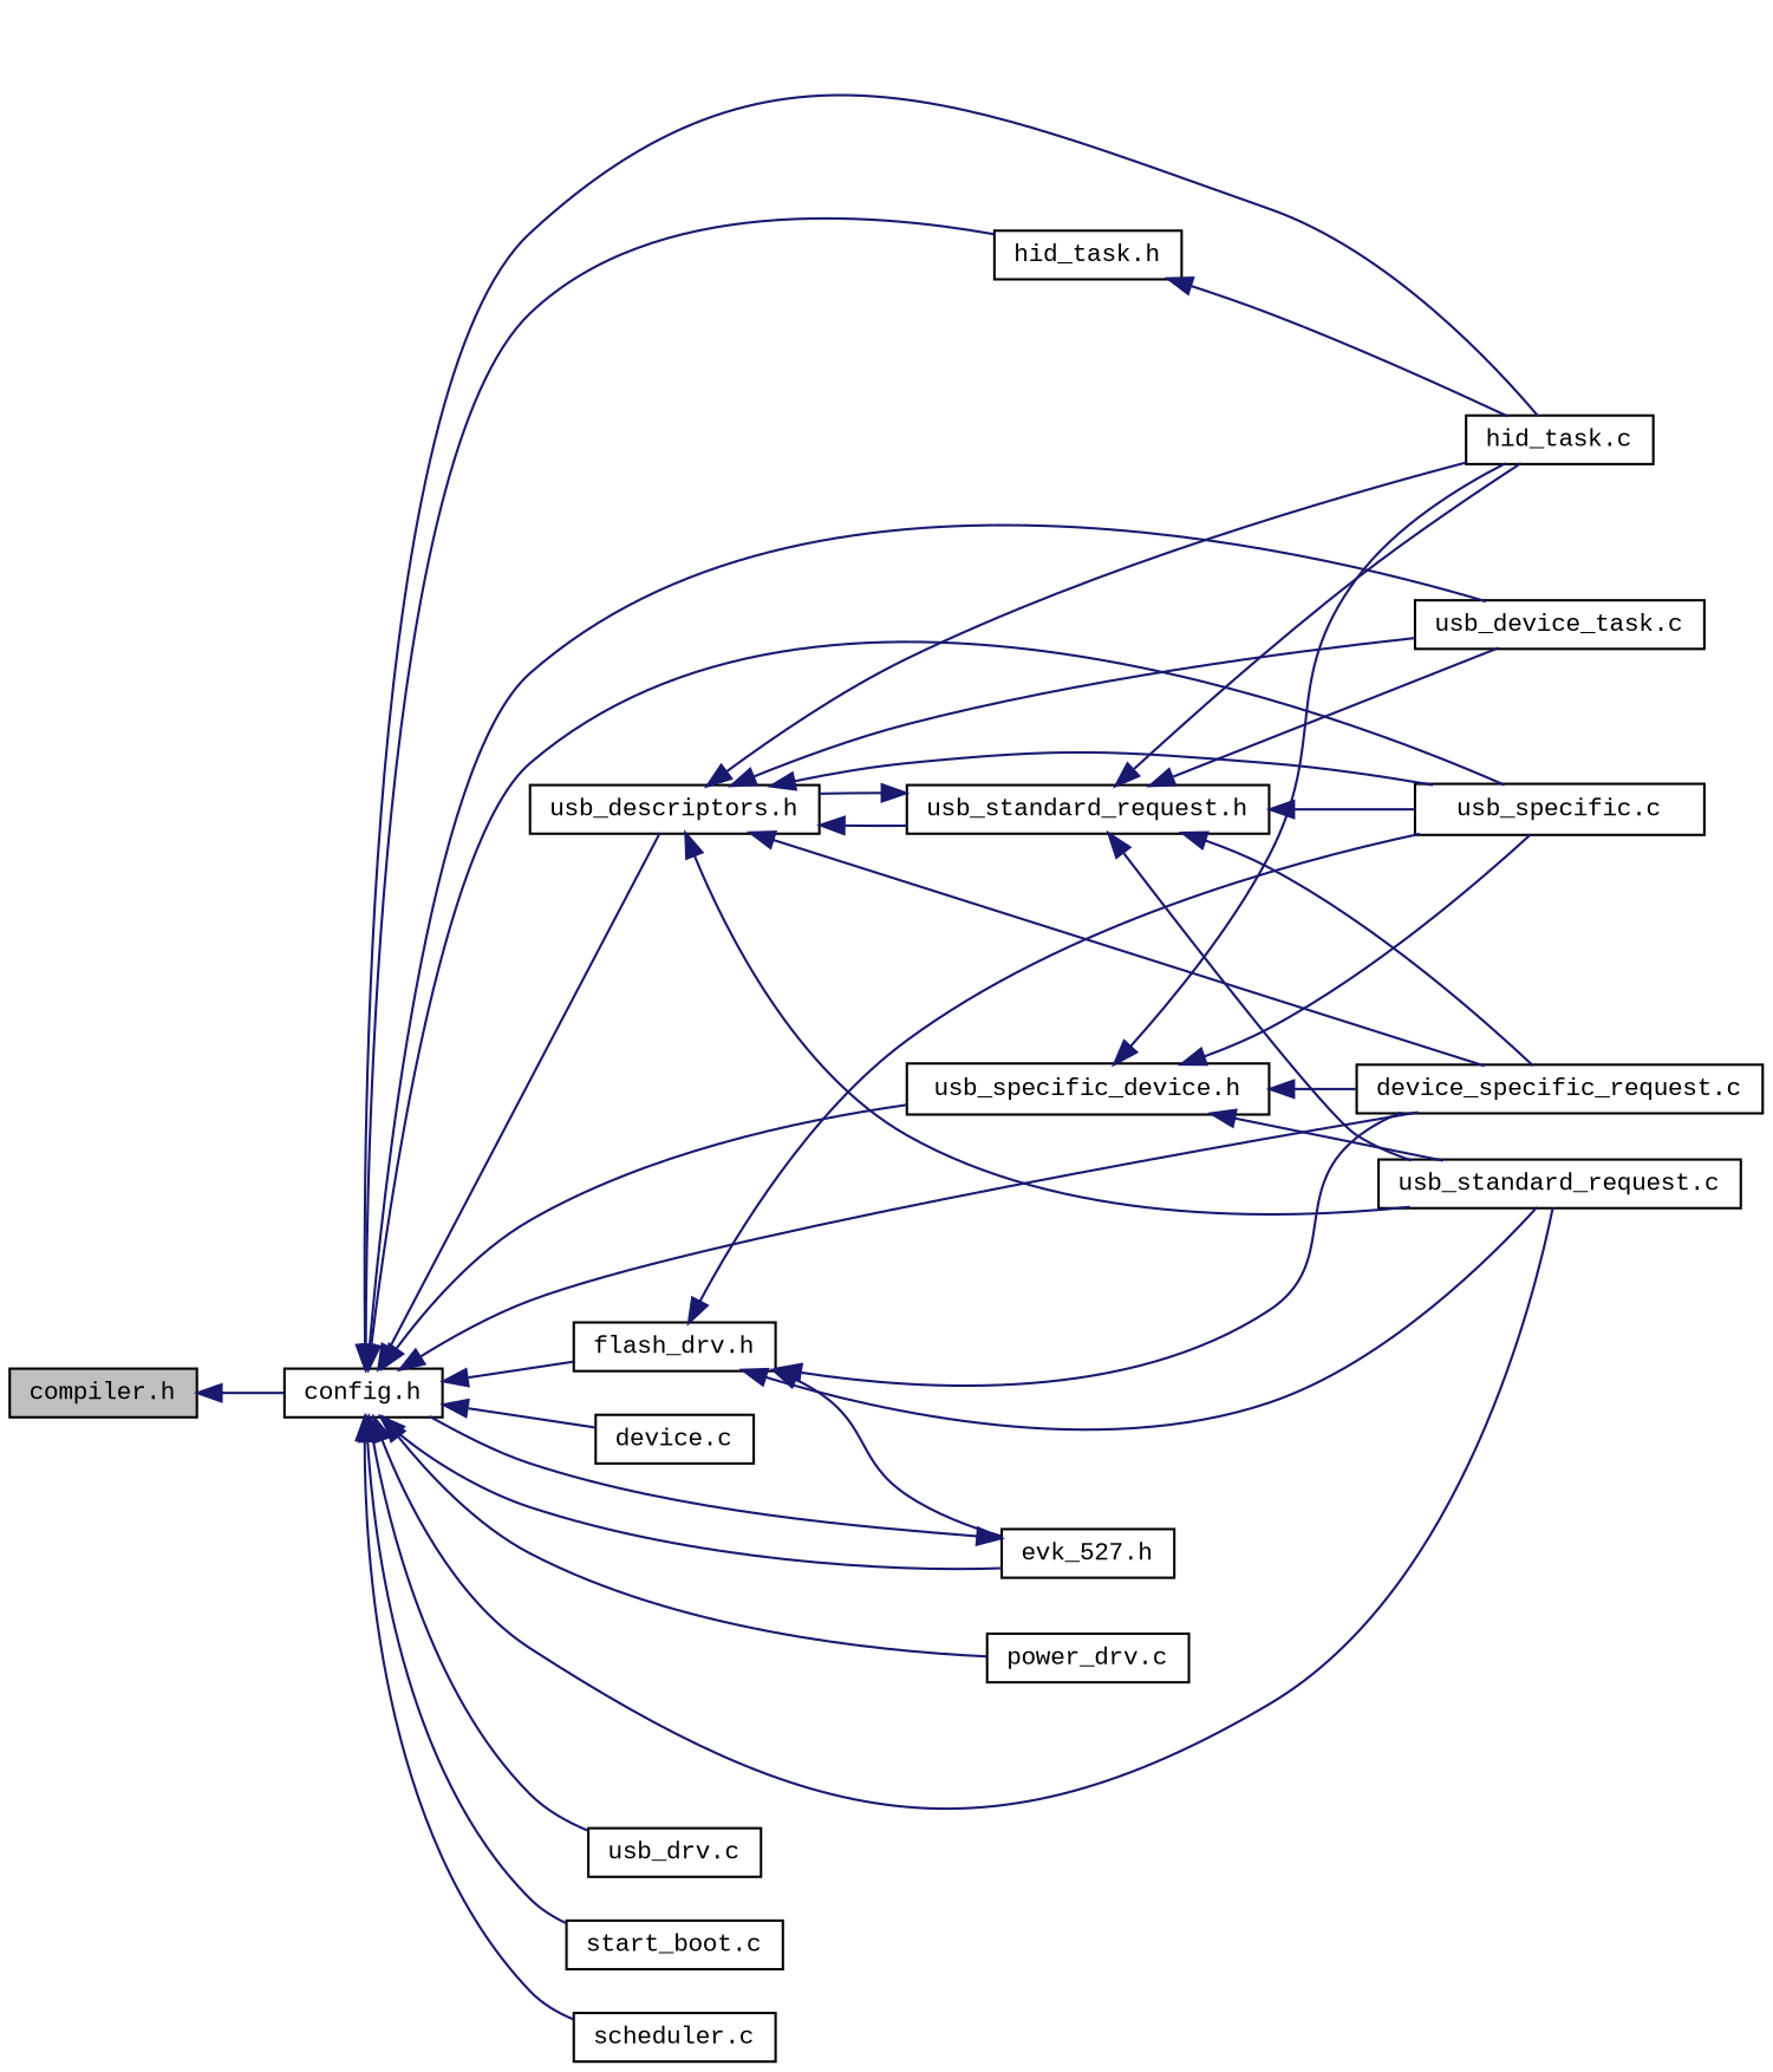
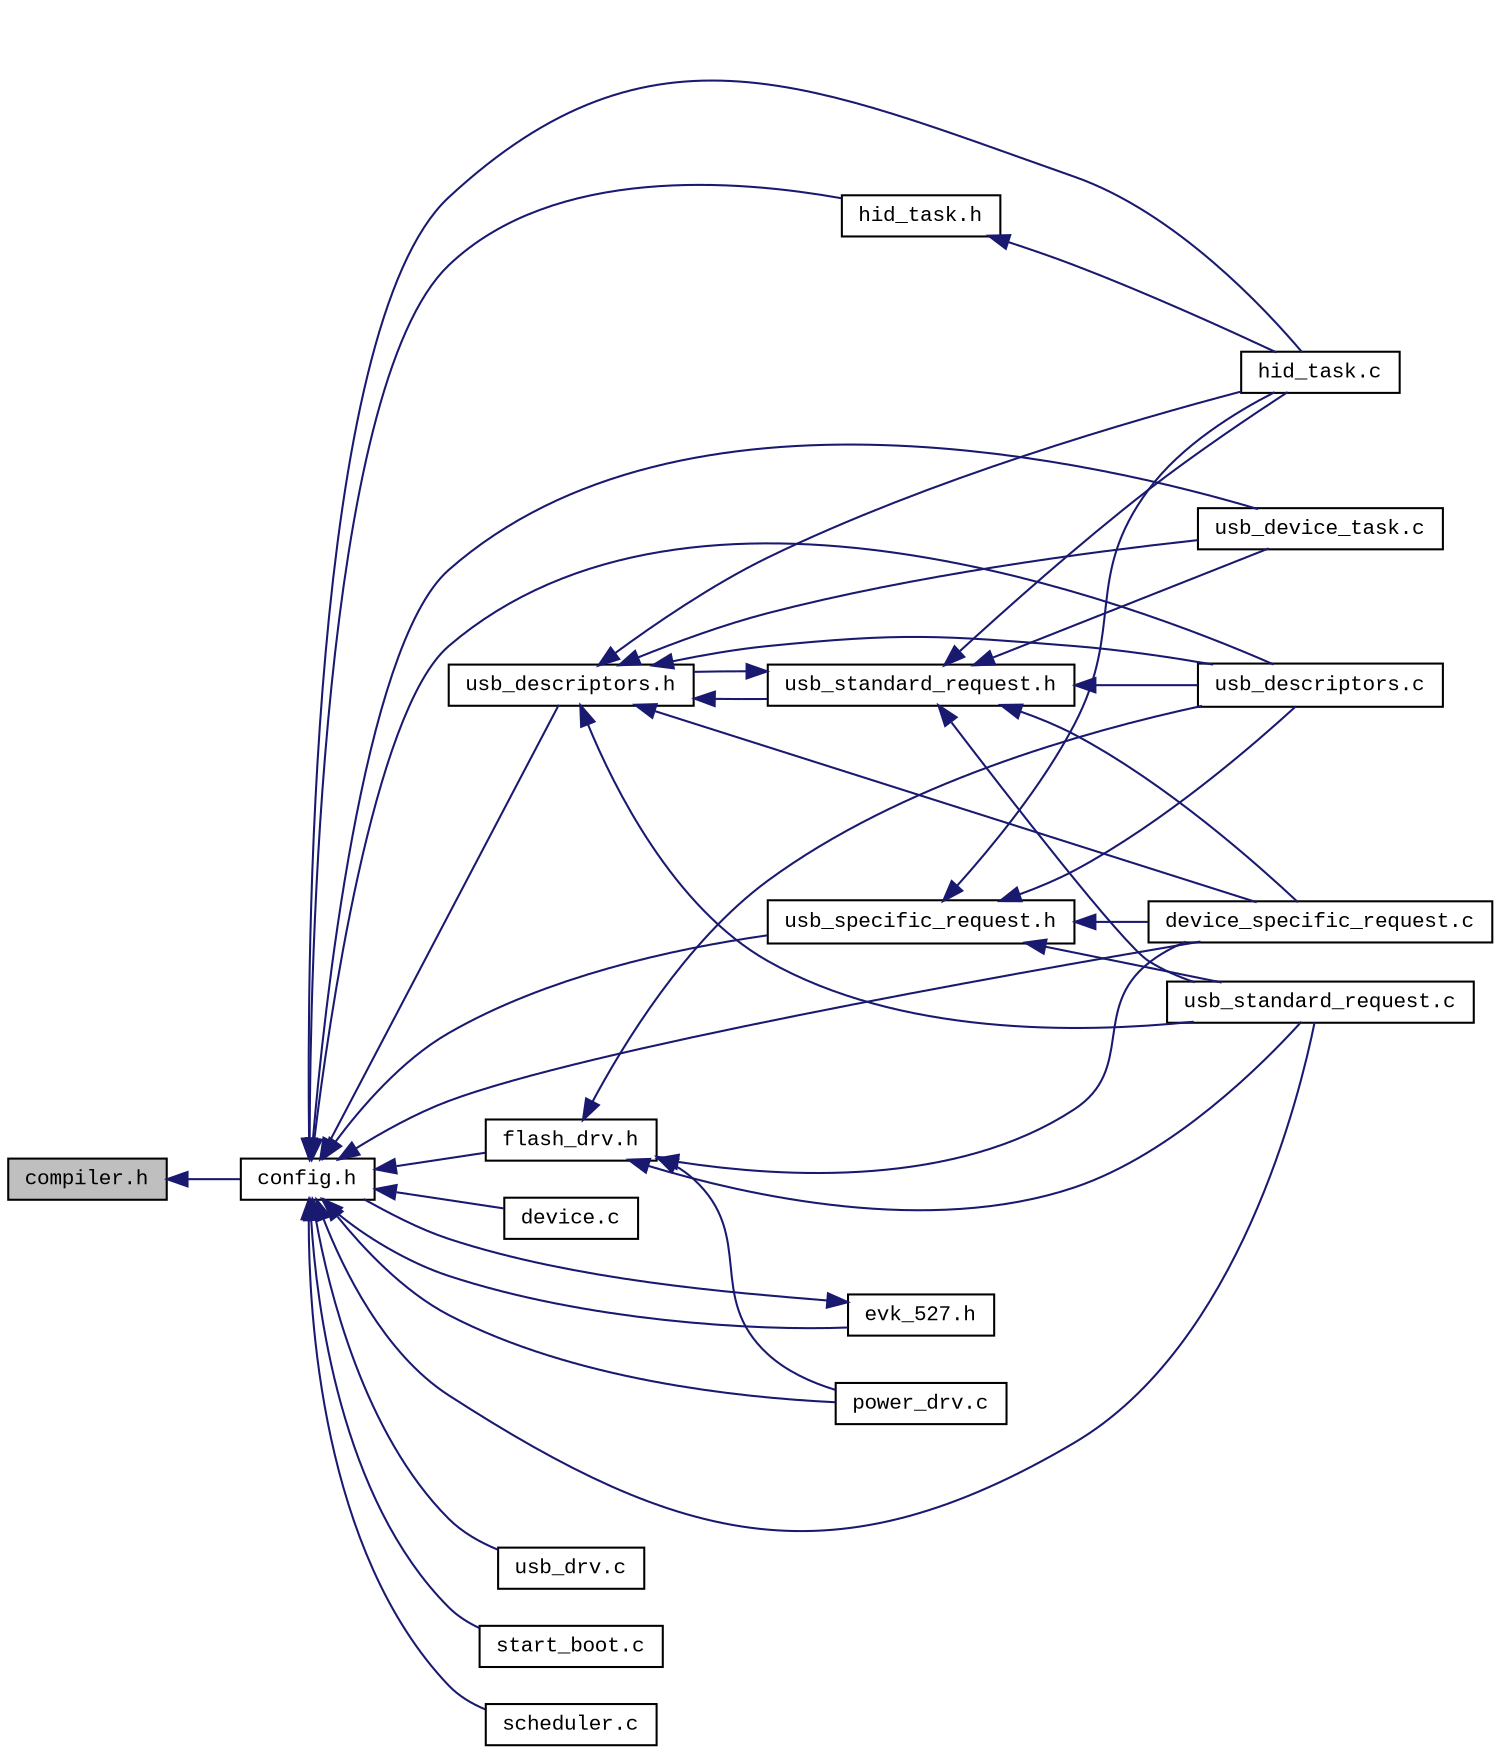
  digraph {
    fontname="Liberation Mono"
    rankdir=LR
    node [color=black fillcolor=white fontname="Liberation Mono" fontsize=10 shape=record style=filled]
    edge [color=midnightblue dir=back fontname="Liberation Mono" fontsize=10 labelfontname="FreeSans.ttf" labelfontsize=10 style=solid]
    n1 [fillcolor=grey75 fontcolor=black height=0.2 label="compiler.h" width=0.4]
    n2 [height=0.2 label="config.h" width=0.4]
    n3 [height=0.2 label="hid_task.c" width=0.4]
    n4 [height=0.2 label="hid_task.h" width=0.4]
    n5 [height=0.2 label="usb_descriptors.h" width=0.4]
-   n6 [height=0.2 label="usb_specific.c" width=0.4]
+   n6 [height=0.2 label="usb_descriptors.c" width=0.4]
    n7 [height=0.2 label="device_specific_request.c" width=0.4]
    n8 [height=0.2 label="usb_device_task.c" width=0.4]
    n9 [height=0.2 label="usb_standard_request.c" width=0.4]
-   n10 [height=0.2 label="usb_specific_device.h" width=0.4]
+   n10 [height=0.2 label="usb_specific_request.h" width=0.4]
    n11 [height=0.2 label="device.c" width=0.4]
    n12 [height=0.2 label="evk_527.h" width=0.4]
    n13 [height=0.2 label="flash_drv.h" width=0.4]
    n14 [height=0.2 label="power_drv.c" width=0.4]
    n15 [height=0.2 label="usb_drv.c" width=0.4]
    n16 [height=0.2 label="start_boot.c" width=0.4]
    n17 [height=0.2 label="scheduler.c" width=0.4]
    n18 [height=0.2 label="usb_standard_request.h" width=0.4]
    n1 -> n2
    n2 -> n3
    n2 -> n4
    n2 -> n5
    n2 -> n6
    n2 -> n7
    n2 -> n8
    n2 -> n9
    n2 -> n10
    n2 -> n11
    n2 -> n12
    n2 -> n13
    n2 -> n14
    n2 -> n15
    n2 -> n16
    n2 -> n17
    n4 -> n3
    n5 -> n3
    n5 -> n6
    n5 -> n7
    n5 -> n8
    n5 -> n9
    n5 -> n18
    n10 -> n3
    n10 -> n6
    n10 -> n7
    n10 -> n9
    n12 -> n2
    n13 -> n6
    n13 -> n7
    n13 -> n9
-   n13 -> n12
+   n13 -> n14
    n18 -> n3
    n18 -> n5
    n18 -> n6
    n18 -> n7
    n18 -> n8
    n18 -> n9
  }
